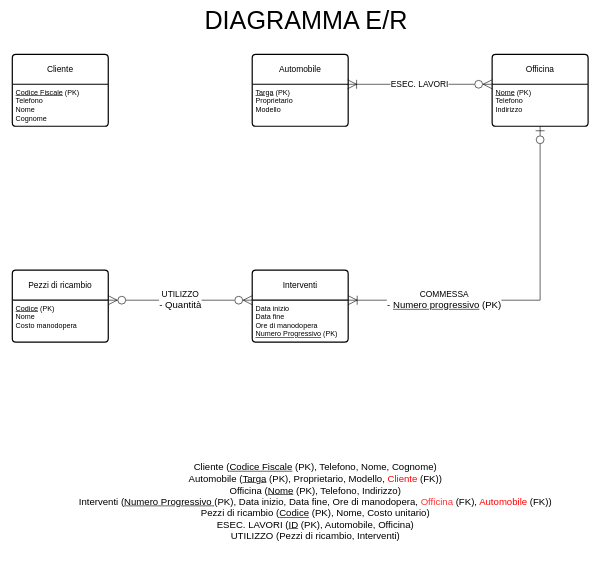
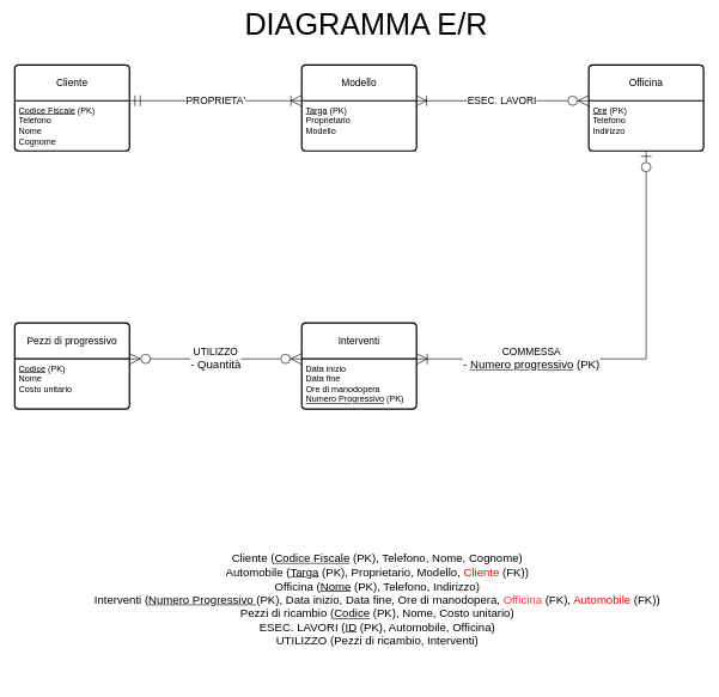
  <mxCell id="0" />
  <mxCell id="1" parent="0" />
  <mxCell id="2" value="Cliente" style="swimlane;childLayout=stackLayout;horizontal=1;startSize=50;horizontalStack=0;rounded=1;fontSize=14;fontStyle=0;strokeWidth=2;resizeParent=0;resizeLast=1;shadow=0;dashed=0;align=center;arcSize=4;whiteSpace=wrap;html=1;" vertex="1" parent="1"><mxGeometry x="20" y="90" width="160" height="120" as="geometry" /></mxCell>
  <mxCell id="3" value="&lt;u&gt;Codice Fiscale&lt;/u&gt; (PK)&lt;div&gt;Telefono&lt;/div&gt;&lt;div&gt;Nome&lt;/div&gt;&lt;div&gt;Cognome&lt;/div&gt;" style="align=left;strokeColor=none;fillColor=none;spacingLeft=4;fontSize=12;verticalAlign=top;resizable=0;rotatable=0;part=1;html=1;" vertex="1" parent="2"><mxGeometry y="50" width="160" height="70" as="geometry" /></mxCell>
- <mxCell id="4" value="Automobile" style="swimlane;childLayout=stackLayout;horizontal=1;startSize=50;horizontalStack=0;rounded=1;fontSize=14;fontStyle=0;strokeWidth=2;resizeParent=0;resizeLast=1;shadow=0;dashed=0;align=center;arcSize=4;whiteSpace=wrap;html=1;" vertex="1" parent="1"><mxGeometry x="420" y="90" width="160" height="120" as="geometry" /></mxCell>
+ <mxCell id="4" value="Modello" style="swimlane;childLayout=stackLayout;horizontal=1;startSize=50;horizontalStack=0;rounded=1;fontSize=14;fontStyle=0;strokeWidth=2;resizeParent=0;resizeLast=1;shadow=0;dashed=0;align=center;arcSize=4;whiteSpace=wrap;html=1;" vertex="1" parent="1"><mxGeometry x="420" y="90" width="160" height="120" as="geometry" /></mxCell>
  <mxCell id="5" value="&lt;u&gt;Targa&lt;/u&gt; (PK)&lt;div&gt;Proprietario&lt;/div&gt;&lt;div&gt;Modello&lt;/div&gt;" style="align=left;strokeColor=none;fillColor=none;spacingLeft=4;fontSize=12;verticalAlign=top;resizable=0;rotatable=0;part=1;html=1;" vertex="1" parent="4"><mxGeometry y="50" width="160" height="70" as="geometry" /></mxCell>
  <mxCell id="6" value="Officina" style="swimlane;childLayout=stackLayout;horizontal=1;startSize=50;horizontalStack=0;rounded=1;fontSize=14;fontStyle=0;strokeWidth=2;resizeParent=0;resizeLast=1;shadow=0;dashed=0;align=center;arcSize=4;whiteSpace=wrap;html=1;" vertex="1" parent="1"><mxGeometry y="90" width="160" height="120" as="geometry" x="820" /></mxCell>
- <mxCell id="7" value="&lt;u&gt;Nome&lt;/u&gt; (PK)&lt;div&gt;Telefono&lt;/div&gt;&lt;div&gt;Indirizzo&lt;/div&gt;" style="align=left;strokeColor=none;fillColor=none;spacingLeft=4;fontSize=12;verticalAlign=top;resizable=0;rotatable=0;part=1;html=1;" vertex="1" parent="6"><mxGeometry y="50" width="160" height="70" as="geometry" /></mxCell>
+ <mxCell id="7" value="&lt;u&gt;Ore&lt;/u&gt; (PK)&lt;div&gt;Telefono&lt;/div&gt;&lt;div&gt;Indirizzo&lt;/div&gt;" style="align=left;strokeColor=none;fillColor=none;spacingLeft=4;fontSize=12;verticalAlign=top;resizable=0;rotatable=0;part=1;html=1;" vertex="1" parent="6"><mxGeometry y="50" width="160" height="70" as="geometry" /></mxCell>
+ <mxCell id="8" value="&lt;font style=&quot;font-size: 14px;&quot;&gt;PROPRIETA'&lt;/font&gt;" style="endArrow=ERoneToMany;html=1;rounded=0;exitX=1;exitY=0;exitDx=0;exitDy=0;entryX=0;entryY=0;entryDx=0;entryDy=0;startArrow=ERmandOne;startFill=0;sourcePerimeterSpacing=0;startSize=13;endFill=0;endSize=13;" edge="1" parent="1" source="3" target="5"><mxGeometry relative="1" as="geometry"><mxPoint x="210" y="140" as="sourcePoint" /><mxPoint x="370" y="140" as="targetPoint" /></mxGeometry></mxCell>
  <mxCell id="9" value="&lt;font style=&quot;font-size: 14px;&quot;&gt;ESEC. LAVORI&lt;/font&gt;" style="endArrow=ERzeroToMany;html=1;rounded=0;exitX=0.994;exitY=0.417;exitDx=0;exitDy=0;exitPerimeter=0;entryX=0;entryY=0;entryDx=0;entryDy=0;endSize=13;startSize=13;endFill=0;startArrow=ERoneToMany;startFill=0;" edge="1" parent="1" source="4" target="7"><mxGeometry relative="1" as="geometry"><mxPoint x="660" y="140" as="sourcePoint" /><mxPoint x="790" y="140" as="targetPoint" /></mxGeometry></mxCell>
  <mxCell id="10" value="Interventi" style="swimlane;childLayout=stackLayout;horizontal=1;startSize=50;horizontalStack=0;rounded=1;fontSize=14;fontStyle=0;strokeWidth=2;resizeParent=0;resizeLast=1;shadow=0;dashed=0;align=center;arcSize=4;whiteSpace=wrap;html=1;" vertex="1" parent="1"><mxGeometry x="420" y="450" width="160" height="120" as="geometry" /></mxCell>
  <mxCell id="11" value="Data inizio&lt;div&gt;Data fine&lt;/div&gt;&lt;div&gt;Ore di manodopera&lt;/div&gt;&lt;div&gt;&lt;u&gt;Numero Progressivo&lt;/u&gt; (PK)&lt;/div&gt;" style="align=left;strokeColor=none;fillColor=none;spacingLeft=4;fontSize=12;verticalAlign=top;resizable=0;rotatable=0;part=1;html=1;" vertex="1" parent="10"><mxGeometry y="50" width="160" height="70" as="geometry" /></mxCell>
- <mxCell id="12" value="Pezzi di ricambio" style="swimlane;childLayout=stackLayout;horizontal=1;startSize=50;horizontalStack=0;rounded=1;fontSize=14;fontStyle=0;strokeWidth=2;resizeParent=0;resizeLast=1;shadow=0;dashed=0;align=center;arcSize=4;whiteSpace=wrap;html=1;" vertex="1" parent="1"><mxGeometry x="20" y="450" width="160" height="120" as="geometry" /></mxCell>
- <mxCell id="13" value="&lt;u&gt;Codice&lt;/u&gt; (PK)&lt;div&gt;Nome&lt;/div&gt;&lt;div&gt;Costo manodopera&lt;/div&gt;" style="align=left;strokeColor=none;fillColor=none;spacingLeft=4;fontSize=12;verticalAlign=top;resizable=0;rotatable=0;part=1;html=1;" vertex="1" parent="12"><mxGeometry y="50" width="160" height="70" as="geometry" /></mxCell>
+ <mxCell id="12" value="Pezzi di progressivo" style="swimlane;childLayout=stackLayout;horizontal=1;startSize=50;horizontalStack=0;rounded=1;fontSize=14;fontStyle=0;strokeWidth=2;resizeParent=0;resizeLast=1;shadow=0;dashed=0;align=center;arcSize=4;whiteSpace=wrap;html=1;" vertex="1" parent="1"><mxGeometry x="20" y="450" width="160" height="120" as="geometry" /></mxCell>
+ <mxCell id="13" value="&lt;u&gt;Codice&lt;/u&gt; (PK)&lt;div&gt;Nome&lt;/div&gt;&lt;div&gt;Costo unitario&lt;/div&gt;" style="align=left;strokeColor=none;fillColor=none;spacingLeft=4;fontSize=12;verticalAlign=top;resizable=0;rotatable=0;part=1;html=1;" vertex="1" parent="12"><mxGeometry y="50" width="160" height="70" as="geometry" /></mxCell>
  <mxCell id="14" value="&lt;font style=&quot;font-size: 14px;&quot;&gt;UTILIZZO&lt;/font&gt;&lt;div&gt;&lt;font size=&quot;3&quot;&gt;- Quantità&lt;/font&gt;&lt;/div&gt;" style="endArrow=ERzeroToMany;html=1;rounded=0;exitX=1;exitY=0;exitDx=0;exitDy=0;entryX=0;entryY=0;entryDx=0;entryDy=0;endSize=13;startSize=13;endFill=0;startArrow=ERzeroToMany;startFill=0;" edge="1" parent="1" source="13" target="11"><mxGeometry relative="1" as="geometry"><mxPoint x="220" y="500" as="sourcePoint" /><mxPoint x="380" y="500" as="targetPoint" /></mxGeometry></mxCell>
  <mxCell id="15" value="" style="endArrow=none;html=1;rounded=0;exitX=0.5;exitY=1;exitDx=0;exitDy=0;startArrow=ERzeroToOne;startFill=0;endSize=13;startSize=13;" edge="1" parent="1" source="7"><mxGeometry relative="1" as="geometry"><mxPoint y="380" as="sourcePoint" x="820" /><mxPoint x="900" y="500" as="targetPoint" /></mxGeometry></mxCell>
  <mxCell id="16" value="&lt;font style=&quot;font-size: 14px;&quot;&gt;COMMESSA&lt;/font&gt;&lt;div&gt;&lt;font size=&quot;3&quot;&gt;- &lt;u&gt;Numero progressivo&lt;/u&gt; (PK)&lt;/font&gt;&lt;/div&gt;" style="endArrow=none;html=1;rounded=0;exitX=1;exitY=0;exitDx=0;exitDy=0;startSize=13;endSize=13;endFill=0;startArrow=ERoneToMany;startFill=0;" edge="1" parent="1" source="11"><mxGeometry relative="1" as="geometry"><mxPoint x="620" y="500" as="sourcePoint" /><mxPoint x="900" y="500" as="targetPoint" /></mxGeometry></mxCell>
  <mxCell id="17" value="&lt;font style=&quot;font-size: 42px;&quot;&gt;DIAGRAMMA E/R&lt;/font&gt;" style="text;html=1;align=center;verticalAlign=middle;whiteSpace=wrap;rounded=0;" vertex="1" parent="1"><mxGeometry x="335" y="20" width="350" height="30" as="geometry" /></mxCell>
  <mxCell id="18" value="&lt;font style=&quot;font-size: 16px;&quot;&gt;Cliente (&lt;u style=&quot;&quot;&gt;Codice Fiscale&lt;/u&gt; (PK), Telefono, Nome, Cognome)&lt;/font&gt;&lt;div&gt;&lt;font size=&quot;3&quot;&gt;Automobile (&lt;u&gt;Targa&lt;/u&gt; (PK), Proprietario, Modello, &lt;font color=&quot;#ff0000&quot;&gt;Cliente&lt;/font&gt; (FK))&lt;/font&gt;&lt;/div&gt;&lt;div&gt;&lt;font size=&quot;3&quot;&gt;Officina (&lt;u&gt;Nome&lt;/u&gt; (PK), Telefono, Indirizzo)&lt;/font&gt;&lt;/div&gt;&lt;div&gt;&lt;font size=&quot;3&quot;&gt;Interventi (&lt;u style=&quot;&quot;&gt;Numero Progressivo &lt;/u&gt;(PK), Data inizio, Data fine, Ore di manodopera, &lt;font color=&quot;#ff3333&quot;&gt;Officina&lt;/font&gt; (FK), &lt;font color=&quot;#ff0000&quot;&gt;Automobile&lt;/font&gt; (FK))&lt;/font&gt;&lt;/div&gt;&lt;div&gt;&lt;font size=&quot;3&quot;&gt;Pezzi di ricambio (&lt;u&gt;Codice&lt;/u&gt; (PK), Nome, Costo unitario)&lt;/font&gt;&lt;/div&gt;&lt;div&gt;&lt;font size=&quot;3&quot;&gt;ESEC. LAVORI (&lt;u&gt;ID&lt;/u&gt; (PK), Automobile, Officina&lt;/font&gt;&lt;span style=&quot;font-size: medium; background-color: initial;&quot;&gt;)&lt;/span&gt;&lt;/div&gt;&lt;div&gt;&lt;span style=&quot;font-size: medium; background-color: initial;&quot;&gt;UTILIZZO (Pezzi di ricambio, Interventi)&lt;/span&gt;&lt;/div&gt;&lt;div&gt;&lt;span style=&quot;font-size: medium; background-color: initial;&quot;&gt;&lt;br&gt;&lt;/span&gt;&lt;/div&gt;&lt;div&gt;&lt;span style=&quot;font-size: medium; background-color: initial;&quot;&gt;&lt;br&gt;&lt;/span&gt;&lt;/div&gt;" style="text;html=1;align=center;verticalAlign=middle;resizable=0;points=[];autosize=1;strokeColor=none;fillColor=none;" vertex="1" parent="1"><mxGeometry x="120" y="760" width="810" height="190" as="geometry" /></mxCell>
